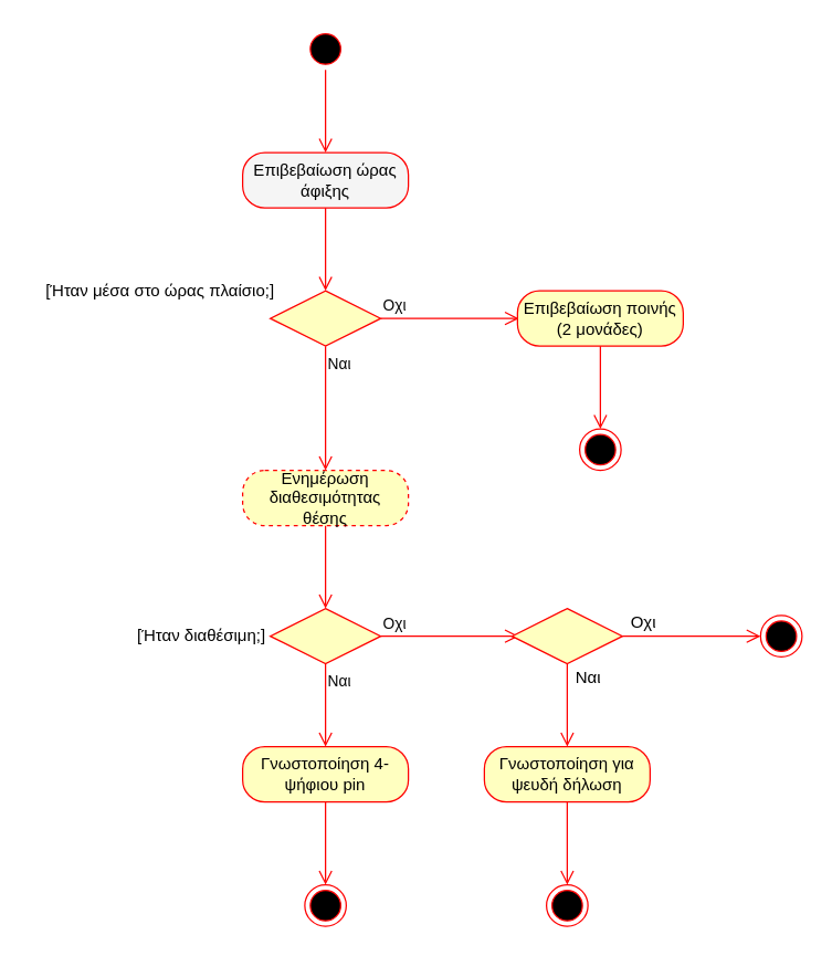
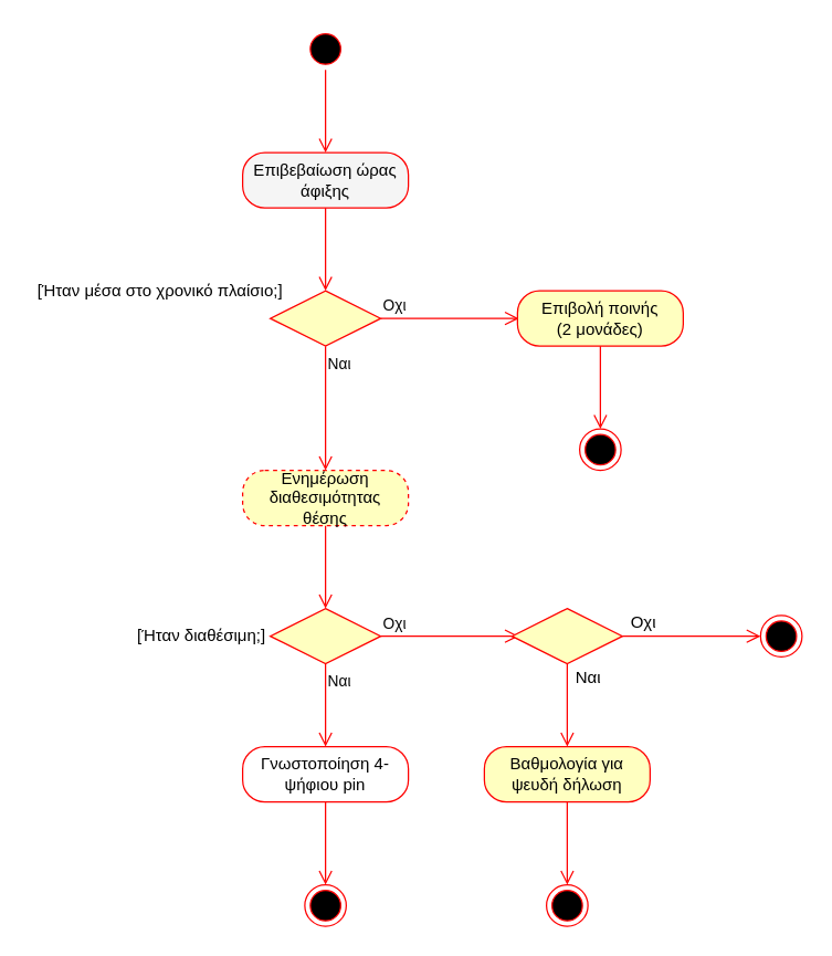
  <mxCell id="0" />
  <mxCell id="1" parent="0" />
  <mxCell id="2" value="" style="ellipse;html=1;shape=startState;fillColor=#000000;strokeColor=#ff0000;" vertex="1" parent="1"><mxGeometry x="220" y="20" width="30" height="30" as="geometry" /></mxCell>
  <mxCell id="3" value="" style="edgeStyle=orthogonalEdgeStyle;html=1;verticalAlign=bottom;endArrow=open;endSize=8;strokeColor=#ff0000;" edge="1" source="2" parent="1"><mxGeometry relative="1" as="geometry"><mxPoint x="235" y="110" as="targetPoint" /></mxGeometry></mxCell>
  <mxCell id="4" value="Ενημέρωση διαθεσιμότητας&lt;br&gt;θέσης" style="rounded=1;whiteSpace=wrap;html=1;arcSize=40;fontColor=#000000;fillColor=#ffffc0;strokeColor=#ff0000;dashed=1;" vertex="1" parent="1"><mxGeometry x="175" y="340" width="120" height="40" as="geometry" /></mxCell>
  <mxCell id="5" value="" style="edgeStyle=orthogonalEdgeStyle;html=1;verticalAlign=bottom;endArrow=open;endSize=8;strokeColor=#ff0000;" edge="1" source="4" parent="1"><mxGeometry relative="1" as="geometry"><mxPoint x="235" y="440" as="targetPoint" /></mxGeometry></mxCell>
  <mxCell id="6" value="" style="rhombus;whiteSpace=wrap;html=1;fillColor=#ffffc0;strokeColor=#ff0000;" vertex="1" parent="1"><mxGeometry x="195" y="440" width="80" height="40" as="geometry" /></mxCell>
  <mxCell id="7" value="Οχι" style="edgeStyle=orthogonalEdgeStyle;html=1;align=left;verticalAlign=bottom;endArrow=open;endSize=8;strokeColor=#ff0000;" edge="1" source="6" parent="1"><mxGeometry x="-1" relative="1" as="geometry"><mxPoint x="375" y="460" as="targetPoint" /></mxGeometry></mxCell>
  <mxCell id="8" value="Ναι" style="edgeStyle=orthogonalEdgeStyle;html=1;align=left;verticalAlign=top;endArrow=open;endSize=8;strokeColor=#ff0000;" edge="1" source="6" parent="1"><mxGeometry x="-1" relative="1" as="geometry"><mxPoint x="235" y="540" as="targetPoint" /></mxGeometry></mxCell>
  <mxCell id="9" value="[Ήταν διαθέσιμη;]" style="text;html=1;align=center;verticalAlign=middle;resizable=0;points=[];autosize=1;" vertex="1" parent="1"><mxGeometry x="90" y="450" width="110" height="20" as="geometry" /></mxCell>
  <mxCell id="10" value="" style="rhombus;whiteSpace=wrap;html=1;fillColor=#ffffc0;strokeColor=#ff0000;" vertex="1" parent="1"><mxGeometry x="370" y="440" width="80" height="40" as="geometry" /></mxCell>
  <mxCell id="11" value="" style="edgeStyle=orthogonalEdgeStyle;html=1;align=left;verticalAlign=bottom;endArrow=open;endSize=8;strokeColor=#ff0000;" edge="1" source="10" parent="1"><mxGeometry x="-0.8" y="10" relative="1" as="geometry"><mxPoint x="550" y="460" as="targetPoint" /><mxPoint as="offset" /></mxGeometry></mxCell>
  <mxCell id="12" value="" style="edgeStyle=orthogonalEdgeStyle;html=1;align=left;verticalAlign=top;endArrow=open;endSize=8;strokeColor=#ff0000;" edge="1" source="10" parent="1"><mxGeometry x="-1" relative="1" as="geometry"><mxPoint x="410" y="540" as="targetPoint" /></mxGeometry></mxCell>
  <mxCell id="13" value="" style="ellipse;html=1;shape=endState;fillColor=#000000;strokeColor=#ff0000;" vertex="1" parent="1"><mxGeometry x="550" y="445" width="30" height="30" as="geometry" /></mxCell>
  <mxCell id="14" value="Οχι" style="text;html=1;align=center;verticalAlign=middle;resizable=0;points=[];autosize=1;" vertex="1" parent="1"><mxGeometry x="450" y="440" width="30" height="20" as="geometry" /></mxCell>
  <mxCell id="15" value="Ναι" style="text;html=1;align=center;verticalAlign=middle;resizable=0;points=[];autosize=1;" vertex="1" parent="1"><mxGeometry x="410" y="480" width="30" height="20" as="geometry" /></mxCell>
- <mxCell id="16" value="Γνωστοποίηση για ψευδή δήλωση" style="rounded=1;whiteSpace=wrap;html=1;arcSize=40;fontColor=#000000;fillColor=#ffffc0;strokeColor=#ff0000;" vertex="1" parent="1"><mxGeometry x="350" y="540" width="120" height="40" as="geometry" /></mxCell>
+ <mxCell id="16" value="Βαθμολογία για ψευδή δήλωση" style="rounded=1;whiteSpace=wrap;html=1;arcSize=40;fontColor=#000000;fillColor=#ffffc0;strokeColor=#ff0000;" vertex="1" parent="1"><mxGeometry x="350" y="540" width="120" height="40" as="geometry" /></mxCell>
  <mxCell id="17" value="" style="edgeStyle=orthogonalEdgeStyle;html=1;verticalAlign=bottom;endArrow=open;endSize=8;strokeColor=#ff0000;" edge="1" source="16" parent="1"><mxGeometry relative="1" as="geometry"><mxPoint x="410" y="640" as="targetPoint" /></mxGeometry></mxCell>
  <mxCell id="18" value="" style="ellipse;html=1;shape=endState;fillColor=#000000;strokeColor=#ff0000;" vertex="1" parent="1"><mxGeometry x="395" y="640" width="30" height="30" as="geometry" /></mxCell>
  <mxCell id="19" value="Επιβεβαίωση ώρας άφιξης" style="rounded=1;whiteSpace=wrap;html=1;arcSize=40;fontColor=#000000;fillColor=#f5f5f5;strokeColor=#ff0000;" vertex="1" parent="1"><mxGeometry x="175" y="110" width="120" height="40" as="geometry" /></mxCell>
  <mxCell id="20" value="" style="edgeStyle=orthogonalEdgeStyle;html=1;verticalAlign=bottom;endArrow=open;endSize=8;strokeColor=#ff0000;" edge="1" source="19" parent="1"><mxGeometry relative="1" as="geometry"><mxPoint x="235" y="210" as="targetPoint" /></mxGeometry></mxCell>
  <mxCell id="21" value="" style="ellipse;html=1;shape=endState;fillColor=#000000;strokeColor=#ff0000;" vertex="1" parent="1"><mxGeometry x="220" y="640" width="30" height="30" as="geometry" /></mxCell>
  <mxCell id="22" value="" style="rhombus;whiteSpace=wrap;html=1;fillColor=#ffffc0;strokeColor=#ff0000;" vertex="1" parent="1"><mxGeometry x="195" y="210" width="80" height="40" as="geometry" /></mxCell>
  <mxCell id="23" value="Οχι" style="edgeStyle=orthogonalEdgeStyle;html=1;align=left;verticalAlign=bottom;endArrow=open;endSize=8;strokeColor=#ff0000;" edge="1" source="22" parent="1"><mxGeometry x="-1" relative="1" as="geometry"><mxPoint x="375" y="230" as="targetPoint" /></mxGeometry></mxCell>
  <mxCell id="24" value="Ναι" style="edgeStyle=orthogonalEdgeStyle;html=1;align=left;verticalAlign=top;endArrow=open;endSize=8;strokeColor=#ff0000;entryX=0.5;entryY=0;entryDx=0;entryDy=0;" edge="1" source="22" parent="1" target="4"><mxGeometry x="-1" relative="1" as="geometry"><mxPoint x="235" y="310" as="targetPoint" /></mxGeometry></mxCell>
- <mxCell id="25" value="[Ήταν μέσα στο ώρας πλαίσιο;]" style="text;html=1;align=center;verticalAlign=middle;resizable=0;points=[];autosize=1;" vertex="1" parent="1"><mxGeometry x="20" y="200" width="190" height="20" as="geometry" /></mxCell>
+ <mxCell id="25" value="[Ήταν μέσα στο χρονικό πλαίσιο;]" style="text;html=1;align=center;verticalAlign=middle;resizable=0;points=[];autosize=1;" vertex="1" parent="1"><mxGeometry x="20" y="200" width="190" height="20" as="geometry" /></mxCell>
  <mxCell id="26" value="" style="ellipse;html=1;shape=endState;fillColor=#000000;strokeColor=#ff0000;" vertex="1" parent="1"><mxGeometry x="419" y="310" width="30" height="30" as="geometry" /></mxCell>
- <mxCell id="27" value="Επιβεβαίωση ποινής&lt;br&gt;(2 μονάδες)" style="rounded=1;whiteSpace=wrap;html=1;arcSize=40;fontColor=#000000;fillColor=#ffffc0;strokeColor=#ff0000;" vertex="1" parent="1"><mxGeometry x="374" y="210" width="120" height="40" as="geometry" /></mxCell>
+ <mxCell id="27" value="Επιβολή ποινής&lt;br&gt;(2 μονάδες)" style="rounded=1;whiteSpace=wrap;html=1;arcSize=40;fontColor=#000000;fillColor=#ffffc0;strokeColor=#ff0000;" vertex="1" parent="1"><mxGeometry x="374" y="210" width="120" height="40" as="geometry" /></mxCell>
  <mxCell id="28" value="" style="edgeStyle=orthogonalEdgeStyle;html=1;verticalAlign=bottom;endArrow=open;endSize=8;strokeColor=#ff0000;" edge="1" parent="1"><mxGeometry relative="1" as="geometry"><mxPoint x="434" y="310" as="targetPoint" /><mxPoint x="434" y="250" as="sourcePoint" /></mxGeometry></mxCell>
- <mxCell id="29" value="Γνωστοποίηση 4-ψήφιου pin" style="rounded=1;whiteSpace=wrap;html=1;arcSize=40;fontColor=#000000;fillColor=#ffffc0;strokeColor=#ff0000;" vertex="1" parent="1"><mxGeometry x="175" y="540" width="120" height="40" as="geometry" /></mxCell>
+ <mxCell id="29" value="Γνωστοποίηση 4-ψήφιου pin" style="rounded=1;whiteSpace=wrap;html=1;arcSize=40;fontColor=#000000;fillColor=#ffffff;strokeColor=#ff0000;" vertex="1" parent="1"><mxGeometry x="175" y="540" width="120" height="40" as="geometry" /></mxCell>
  <mxCell id="30" value="" style="edgeStyle=orthogonalEdgeStyle;html=1;verticalAlign=bottom;endArrow=open;endSize=8;strokeColor=#ff0000;" edge="1" source="29" parent="1"><mxGeometry relative="1" as="geometry"><mxPoint x="235" y="640" as="targetPoint" /></mxGeometry></mxCell>
